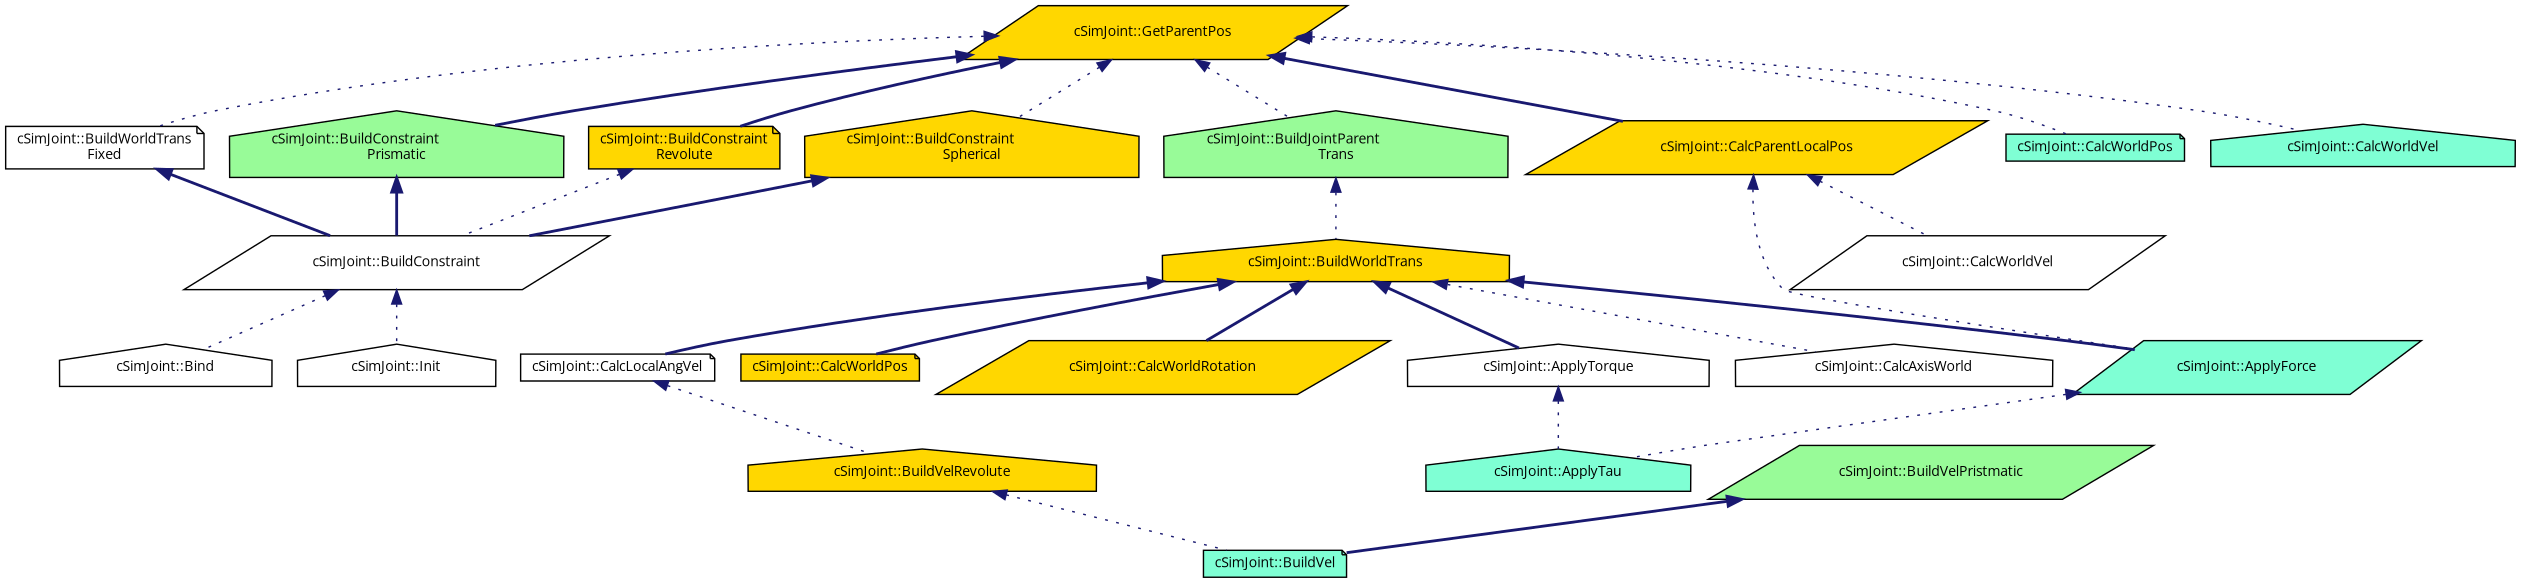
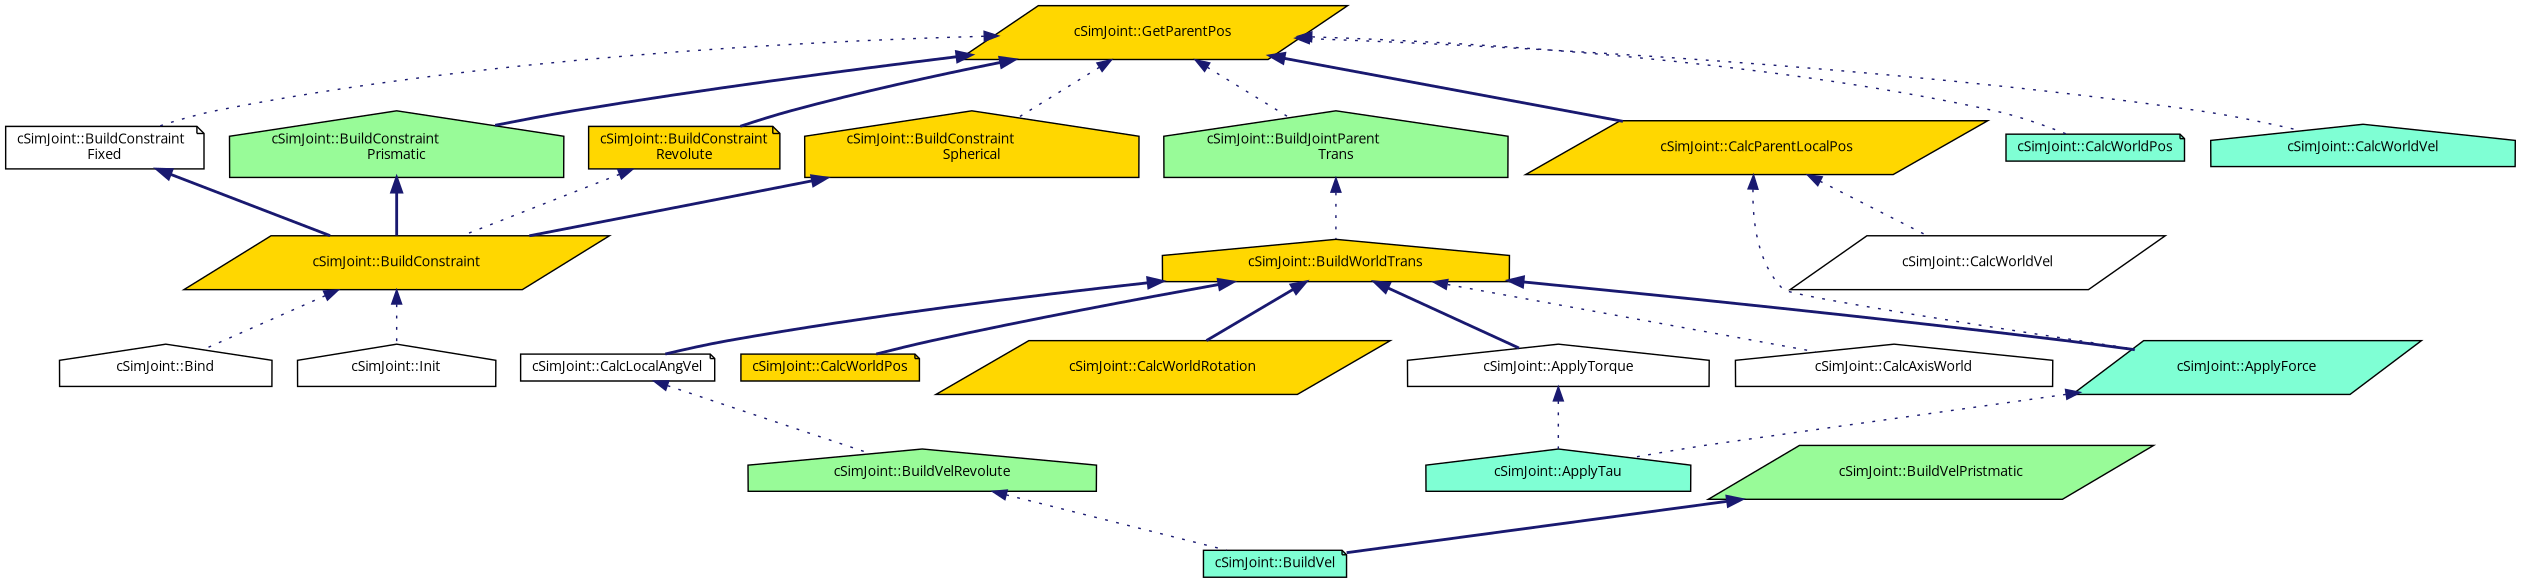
  digraph {
    fontname="Open Sans"
    rankdir=TB
    node [color=black fillcolor=white fontname="Open Sans" fontsize=10 shape=house style=filled]
    edge [color=midnightblue dir=back fontname="Open Sans" fontsize=10 labelfontname=Helvetica labelfontsize=10 style=dotted]
    n1 [fillcolor=gold fontcolor=black height=0.2 label="cSimJoint::GetParentPos" shape=parallelogram width=0.4]
-   n2 [height=0.2 label="cSimJoint::BuildWorldTrans\lFixed" shape=note width=0.4]
+   n2 [height=0.2 label="cSimJoint::BuildConstraint\lFixed" shape=note width=0.4]
    n3 [fillcolor=palegreen height=0.2 label="cSimJoint::BuildConstraint\lPrismatic" width=0.4]
    n4 [fillcolor=gold height=0.2 label="cSimJoint::BuildConstraint\lRevolute" shape=note width=0.4]
    n5 [fillcolor=gold height=0.2 label="cSimJoint::BuildConstraint\lSpherical" width=0.4]
    n6 [fillcolor=palegreen height=0.2 label="cSimJoint::BuildJointParent\lTrans" width=0.4]
    n7 [fillcolor=gold height=0.2 label="cSimJoint::CalcParentLocalPos" shape=parallelogram width=0.4]
    n8 [fillcolor=aquamarine height=0.2 label="cSimJoint::CalcWorldPos" shape=note width=0.4]
    n9 [fillcolor=aquamarine height=0.2 label="cSimJoint::CalcWorldVel" width=0.4]
-   n10 [height=0.2 label="cSimJoint::BuildConstraint" shape=parallelogram width=0.4]
+   n10 [fillcolor=gold height=0.2 label="cSimJoint::BuildConstraint" shape=parallelogram width=0.4]
    n11 [fillcolor=gold height=0.2 label="cSimJoint::BuildWorldTrans" width=0.4]
    n12 [fillcolor=aquamarine height=0.2 label="cSimJoint::ApplyForce" shape=parallelogram width=0.4]
    n13 [height=0.2 label="cSimJoint::CalcWorldVel" shape=parallelogram width=0.4]
    n14 [height=0.2 label="cSimJoint::Bind" width=0.4]
    n15 [height=0.2 label="cSimJoint::Init" width=0.4]
    n16 [height=0.2 label="cSimJoint::ApplyTorque" width=0.4]
    n17 [height=0.2 label="cSimJoint::CalcAxisWorld" width=0.4]
    n18 [height=0.2 label="cSimJoint::CalcLocalAngVel" shape=note width=0.4]
    n19 [fillcolor=gold height=0.2 label="cSimJoint::CalcWorldPos" shape=note width=0.4]
    n20 [fillcolor=gold height=0.2 label="cSimJoint::CalcWorldRotation" shape=parallelogram width=0.4]
    n21 [fillcolor=aquamarine height=0.2 label="cSimJoint::ApplyTau" width=0.4]
-   n22 [fillcolor=gold height=0.2 label="cSimJoint::BuildVelRevolute" width=0.4]
+   n22 [fillcolor=palegreen height=0.2 label="cSimJoint::BuildVelRevolute" width=0.4]
    n23 [fillcolor=aquamarine height=0.2 label="cSimJoint::BuildVel" shape=note width=0.4]
    n24 [fillcolor=palegreen height=0.2 label="cSimJoint::BuildVelPristmatic" shape=parallelogram width=0.4]
    n1 -> n2
    n1 -> n3 [style=bold]
    n1 -> n4 [style=bold]
    n1 -> n5
    n1 -> n6
    n1 -> n7 [style=bold]
    n1 -> n8
    n1 -> n9
    n2 -> n10 [style=bold]
    n3 -> n10 [style=bold]
    n4 -> n10
    n5 -> n10 [style=bold]
    n6 -> n11
    n7 -> n12
    n7 -> n13
    n10 -> n14
    n10 -> n15
    n11 -> n12 [style=bold]
    n11 -> n16 [style=bold]
    n11 -> n17
    n11 -> n18 [style=bold]
    n11 -> n19 [style=bold]
    n11 -> n20 [style=bold]
    n12 -> n21
    n16 -> n21
    n18 -> n22
    n22 -> n23
    n24 -> n23 [style=bold]
  }
